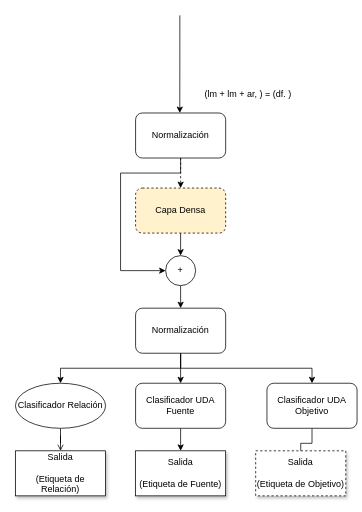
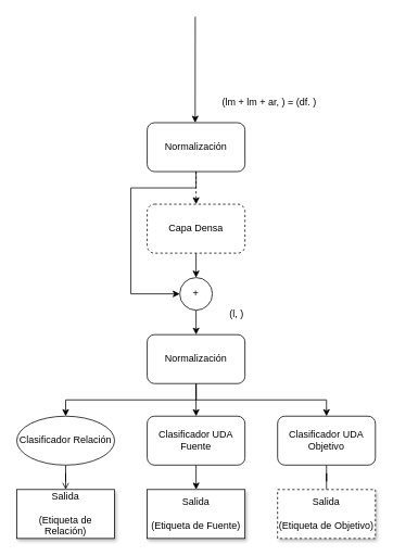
  <mxCell id="0" />
  <mxCell id="1" parent="0" />
  <mxCell id="2" value="" style="edgeStyle=orthogonalEdgeStyle;rounded=0;jumpStyle=gap;orthogonalLoop=1;jettySize=auto;exitX=0.5;exitY=1;exitDx=0;exitDy=0;entryX=0.5;entryY=0;entryDx=0;entryDy=0;strokeColor=default;" edge="1" parent="1" source="3" target="8"><mxGeometry relative="1" as="geometry" /></mxCell>
- <mxCell id="3" value="Capa Densa" style="rounded=1;whiteSpace=wrap;shadow=0;sketch=0;dashed=1;fillColor=#fff2cc;" vertex="1" parent="1"><mxGeometry x="180" y="250" width="120" height="60" as="geometry" /></mxCell>
+ <mxCell id="3" value="Capa Densa" style="rounded=1;whiteSpace=wrap;shadow=0;sketch=0;dashed=1;" vertex="1" parent="1"><mxGeometry x="180" y="250" width="120" height="60" as="geometry" /></mxCell>
  <mxCell id="4" value="" style="edgeStyle=orthogonalEdgeStyle;rounded=0;jumpStyle=gap;orthogonalLoop=1;jettySize=auto;exitX=0.5;exitY=1;exitDx=0;exitDy=0;entryX=0.5;entryY=0;entryDx=0;entryDy=0;strokeColor=default;dashed=1;" edge="1" parent="1" source="6" target="3"><mxGeometry relative="1" as="geometry" /></mxCell>
  <mxCell id="5" value="" style="edgeStyle=orthogonalEdgeStyle;rounded=0;jumpStyle=gap;orthogonalLoop=1;jettySize=auto;exitX=0.5;exitY=1;exitDx=0;exitDy=0;strokeColor=default;entryX=0;entryY=0.5;entryDx=0;entryDy=0;" edge="1" parent="1" source="6" target="8"><mxGeometry relative="1" as="geometry"><mxPoint x="210" y="340" as="targetPoint" /><Array as="points"><mxPoint x="240" y="230" /><mxPoint x="160" y="230" /><mxPoint x="160" y="360" /></Array></mxGeometry></mxCell>
  <mxCell id="6" value="Normalización" style="rounded=1;whiteSpace=wrap;shadow=0;sketch=0;" vertex="1" parent="1"><mxGeometry x="180" y="150" width="120" height="60" as="geometry" /></mxCell>
  <mxCell id="7" value="" style="edgeStyle=orthogonalEdgeStyle;rounded=0;jumpStyle=gap;orthogonalLoop=1;jettySize=auto;exitX=0.5;exitY=1;exitDx=0;exitDy=0;entryX=0.5;entryY=0;entryDx=0;entryDy=0;strokeColor=default;" edge="1" parent="1" source="8" target="12"><mxGeometry relative="1" as="geometry" /></mxCell>
  <mxCell id="8" value="+" style="ellipse;whiteSpace=wrap;aspect=fixed;rounded=0;shadow=0;sketch=0;" vertex="1" parent="1"><mxGeometry x="220" y="340" width="40" height="40" as="geometry" /></mxCell>
  <mxCell id="9" value="" style="edgeStyle=orthogonalEdgeStyle;rounded=0;jumpStyle=gap;orthogonalLoop=1;jettySize=auto;exitX=0.5;exitY=1;exitDx=0;exitDy=0;entryX=0.5;entryY=0;entryDx=0;entryDy=0;strokeColor=default;" edge="1" parent="1" source="12" target="14"><mxGeometry relative="1" as="geometry" /></mxCell>
  <mxCell id="10" value="" style="edgeStyle=orthogonalEdgeStyle;rounded=0;jumpStyle=gap;orthogonalLoop=1;jettySize=auto;exitX=0.5;exitY=1;exitDx=0;exitDy=0;entryX=0.5;entryY=0;entryDx=0;entryDy=0;strokeColor=default;" edge="1" parent="1" source="12" target="16"><mxGeometry relative="1" as="geometry" /></mxCell>
  <mxCell id="11" value="" style="edgeStyle=orthogonalEdgeStyle;rounded=0;jumpStyle=gap;orthogonalLoop=1;jettySize=auto;exitX=0.5;exitY=1;exitDx=0;exitDy=0;strokeColor=default;" edge="1" parent="1" source="12" target="18"><mxGeometry relative="1" as="geometry" /></mxCell>
  <mxCell id="12" value="Normalización" style="rounded=1;whiteSpace=wrap;shadow=0;sketch=0;" vertex="1" parent="1"><mxGeometry x="180" y="410" width="120" height="60" as="geometry" /></mxCell>
  <mxCell id="13" value="" style="edgeStyle=orthogonalEdgeStyle;rounded=0;jumpStyle=gap;orthogonalLoop=1;jettySize=auto;exitX=0.5;exitY=1;exitDx=0;exitDy=0;strokeColor=default;endArrow=open;" edge="1" parent="1" source="14" target="19"><mxGeometry relative="1" as="geometry" /></mxCell>
  <mxCell id="14" value="Clasificador Relación" style="ellipse;whiteSpace=wrap;shadow=0;sketch=0;" vertex="1" parent="1"><mxGeometry x="20" y="510" width="120" height="60" as="geometry" /></mxCell>
  <mxCell id="15" value="" style="edgeStyle=orthogonalEdgeStyle;rounded=0;jumpStyle=gap;orthogonalLoop=1;jettySize=auto;exitX=0.5;exitY=1;exitDx=0;exitDy=0;entryX=0.5;entryY=0;entryDx=0;entryDy=0;strokeColor=default;" edge="1" parent="1" source="16" target="20"><mxGeometry relative="1" as="geometry" /></mxCell>
  <mxCell id="16" value="Clasificador UDA Fuente" style="rounded=1;whiteSpace=wrap;shadow=0;sketch=0;" vertex="1" parent="1"><mxGeometry x="180" y="510" width="120" height="60" as="geometry" /></mxCell>
  <mxCell id="17" value="" style="edgeStyle=orthogonalEdgeStyle;rounded=0;jumpStyle=gap;orthogonalLoop=1;jettySize=auto;exitX=0.5;exitY=1;exitDx=0;exitDy=0;strokeColor=default;endArrow=none;" edge="1" parent="1" source="18" target="21"><mxGeometry relative="1" as="geometry" /></mxCell>
- <mxCell id="18" value="Clasificador UDA Objetivo" style="rounded=1;whiteSpace=wrap;shadow=0;sketch=0;" vertex="1" parent="1"><mxGeometry x="355" y="510" width="120" height="60" as="geometry" /></mxCell>
+ <mxCell id="18" value="Clasificador UDA Objetivo" style="rounded=1;whiteSpace=wrap;shadow=0;sketch=0;" vertex="1" parent="1"><mxGeometry x="340" y="510" width="120" height="60" as="geometry" /></mxCell>
  <mxCell id="19" value="Salida &#10;&#10;(Etiqueta de Relación)" style="rounded=0;whiteSpace=wrap;shadow=1;sketch=0;" vertex="1" parent="1"><mxGeometry x="20" y="600" width="120" height="60" as="geometry" /></mxCell>
  <mxCell id="20" value="Salida &#10;&#10;(Etiqueta de Fuente)" style="rounded=0;whiteSpace=wrap;shadow=1;sketch=0;" vertex="1" parent="1"><mxGeometry x="180" y="600" width="120" height="60" as="geometry" /></mxCell>
  <mxCell id="21" value="Salida &#10;&#10;(Etiqueta de Objetivo)" style="rounded=0;whiteSpace=wrap;shadow=1;sketch=0;dashed=1;" vertex="1" parent="1"><mxGeometry x="340" y="600" width="120" height="60" as="geometry" /></mxCell>
  <mxCell id="22" value="(lm + lm + ar, ) = (df. )" style="text;strokeColor=none;fillColor=none;align=center;verticalAlign=middle;whiteSpace=wrap;rounded=0;shadow=0;sketch=0;" vertex="1" parent="1"><mxGeometry x="250" y="110" width="160" height="30" as="geometry" /></mxCell>
+ <mxCell id="23" value="(l, )" style="text;strokeColor=none;fillColor=none;align=center;verticalAlign=middle;whiteSpace=wrap;rounded=0;shadow=0;sketch=0;" vertex="1" parent="1"><mxGeometry x="260" y="370" width="60" height="30" as="geometry" /></mxCell>
  <mxCell id="24" value="" style="edgeStyle=orthogonalEdgeStyle;rounded=0;jumpStyle=gap;orthogonalLoop=1;jettySize=auto;entryX=0.5;entryY=0;entryDx=0;entryDy=0;strokeColor=default;" edge="1" parent="1"><mxGeometry relative="1" as="geometry"><mxPoint x="239" y="20" as="sourcePoint" /><mxPoint x="238.89" y="150" as="targetPoint" /><Array as="points"><mxPoint x="239" y="60" /><mxPoint x="239" y="60" /></Array></mxGeometry></mxCell>
